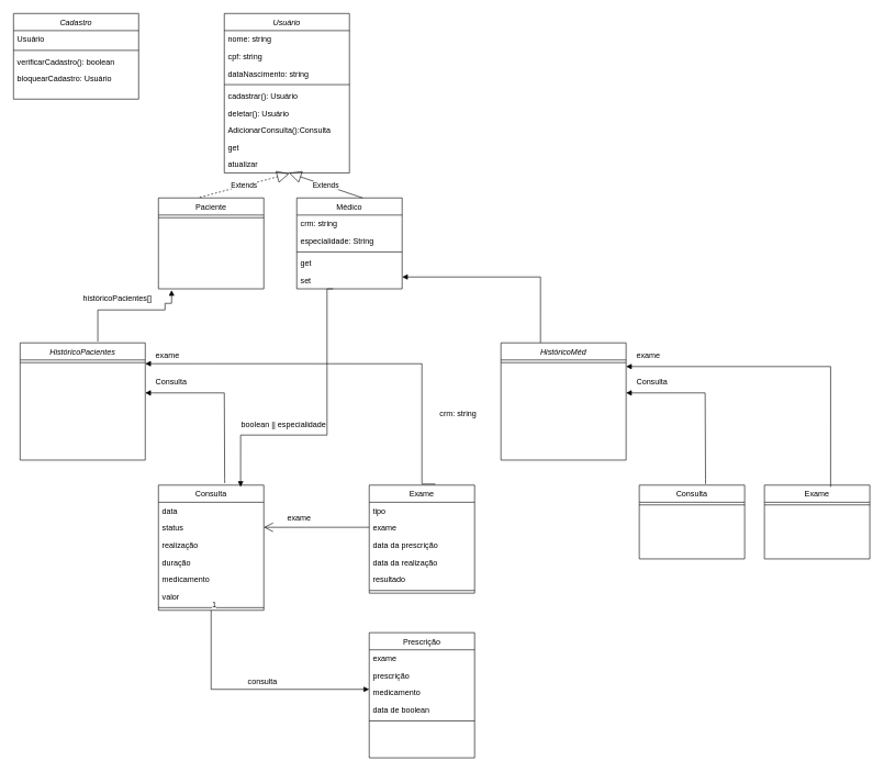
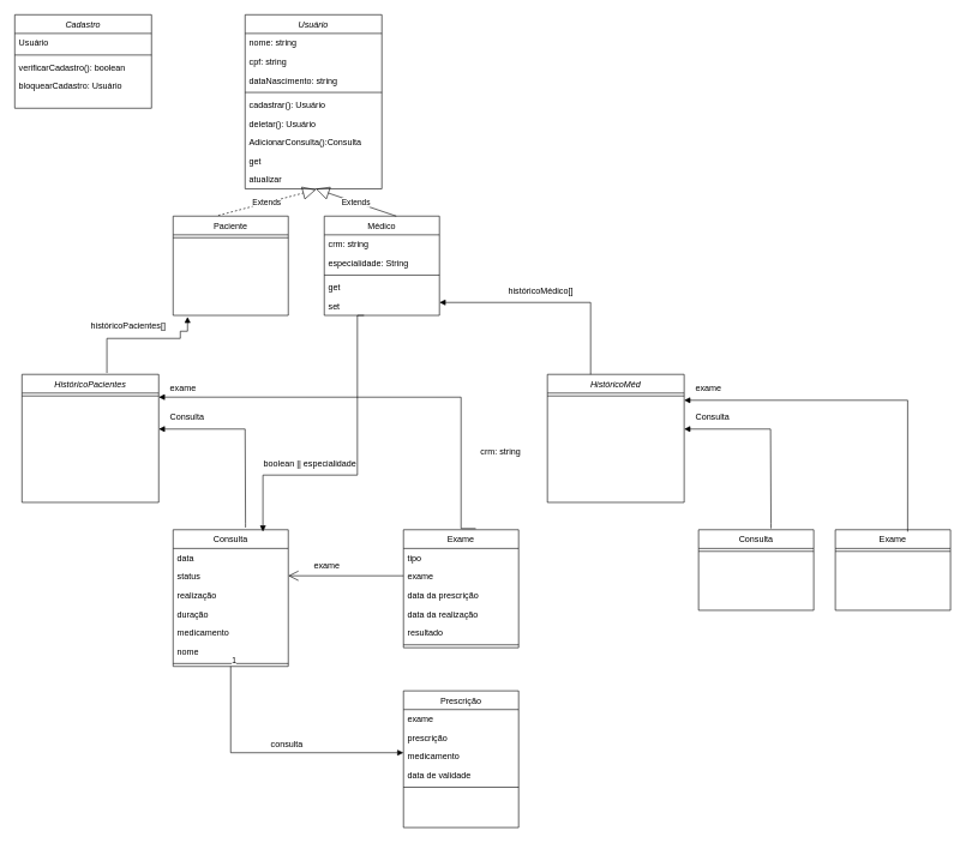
  <mxCell id="0" />
  <mxCell id="1" parent="0" />
  <mxCell id="2" value="Usuário" style="swimlane;fontStyle=2;align=center;verticalAlign=top;childLayout=stackLayout;horizontal=1;startSize=26;horizontalStack=0;resizeParent=1;resizeLast=0;collapsible=1;marginBottom=0;rounded=0;shadow=0;strokeWidth=1;" vertex="1" parent="1"><mxGeometry x="340" y="20" width="190" height="242" as="geometry"><mxRectangle x="230" y="140" width="160" height="26" as="alternateBounds" /></mxGeometry></mxCell>
  <mxCell id="3" value="nome: string" style="text;align=left;verticalAlign=top;spacingLeft=4;spacingRight=4;overflow=hidden;rotatable=0;points=[[0,0.5],[1,0.5]];portConstraint=eastwest;" vertex="1" parent="2"><mxGeometry y="26" width="190" height="26" as="geometry" /></mxCell>
  <mxCell id="4" value="cpf: string" style="text;align=left;verticalAlign=top;spacingLeft=4;spacingRight=4;overflow=hidden;rotatable=0;points=[[0,0.5],[1,0.5]];portConstraint=eastwest;rounded=0;shadow=0;html=0;" vertex="1" parent="2"><mxGeometry y="52" width="190" height="26" as="geometry" /></mxCell>
  <mxCell id="5" value="dataNascimento: string&#10;" style="text;align=left;verticalAlign=top;spacingLeft=4;spacingRight=4;overflow=hidden;rotatable=0;points=[[0,0.5],[1,0.5]];portConstraint=eastwest;rounded=0;shadow=0;html=0;" vertex="1" parent="2"><mxGeometry y="78" width="190" height="26" as="geometry" /></mxCell>
  <mxCell id="6" value="" style="line;html=1;strokeWidth=1;align=left;verticalAlign=middle;spacingTop=-1;spacingLeft=3;spacingRight=3;rotatable=0;labelPosition=right;points=[];portConstraint=eastwest;" vertex="1" parent="2"><mxGeometry y="104" width="190" height="8" as="geometry" /></mxCell>
  <mxCell id="7" value="cadastrar(): Usuário" style="text;align=left;verticalAlign=top;spacingLeft=4;spacingRight=4;overflow=hidden;rotatable=0;points=[[0,0.5],[1,0.5]];portConstraint=eastwest;" vertex="1" parent="2"><mxGeometry y="112" width="190" height="26" as="geometry" /></mxCell>
  <mxCell id="8" value="deletar(): Usuário" style="text;align=left;verticalAlign=top;spacingLeft=4;spacingRight=4;overflow=hidden;rotatable=0;points=[[0,0.5],[1,0.5]];portConstraint=eastwest;" vertex="1" parent="2"><mxGeometry y="138" width="190" height="26" as="geometry" /></mxCell>
  <mxCell id="9" value="AdicionarConsulta():Consulta&#10;&#10;" style="text;align=left;verticalAlign=top;spacingLeft=4;spacingRight=4;overflow=hidden;rotatable=0;points=[[0,0.5],[1,0.5]];portConstraint=eastwest;" vertex="1" parent="2"><mxGeometry y="164" width="190" height="26" as="geometry" /></mxCell>
  <mxCell id="10" value="get&#10;" style="text;align=left;verticalAlign=top;spacingLeft=4;spacingRight=4;overflow=hidden;rotatable=0;points=[[0,0.5],[1,0.5]];portConstraint=eastwest;" vertex="1" parent="2"><mxGeometry y="190" width="190" height="26" as="geometry" /></mxCell>
  <mxCell id="11" value="atualizar" style="text;align=left;verticalAlign=top;spacingLeft=4;spacingRight=4;overflow=hidden;rotatable=0;points=[[0,0.5],[1,0.5]];portConstraint=eastwest;" vertex="1" parent="2"><mxGeometry y="216" width="190" height="26" as="geometry" /></mxCell>
  <mxCell id="12" value="Paciente" style="swimlane;fontStyle=0;align=center;verticalAlign=top;childLayout=stackLayout;horizontal=1;startSize=26;horizontalStack=0;resizeParent=1;resizeLast=0;collapsible=1;marginBottom=0;rounded=0;shadow=0;strokeWidth=1;" vertex="1" parent="1"><mxGeometry x="240" y="300" width="160" height="138" as="geometry"><mxRectangle x="130" y="380" width="160" height="26" as="alternateBounds" /></mxGeometry></mxCell>
  <mxCell id="13" value="" style="line;html=1;strokeWidth=1;align=left;verticalAlign=middle;spacingTop=-1;spacingLeft=3;spacingRight=3;rotatable=0;labelPosition=right;points=[];portConstraint=eastwest;" vertex="1" parent="12"><mxGeometry y="26" width="160" height="8" as="geometry" /></mxCell>
  <mxCell id="14" value="Médico" style="swimlane;fontStyle=0;align=center;verticalAlign=top;childLayout=stackLayout;horizontal=1;startSize=26;horizontalStack=0;resizeParent=1;resizeLast=0;collapsible=1;marginBottom=0;rounded=0;shadow=0;strokeWidth=1;" vertex="1" parent="1"><mxGeometry x="450" y="300" width="160" height="138" as="geometry"><mxRectangle x="340" y="380" width="170" height="26" as="alternateBounds" /></mxGeometry></mxCell>
  <mxCell id="15" value="crm: string" style="text;align=left;verticalAlign=top;spacingLeft=4;spacingRight=4;overflow=hidden;rotatable=0;points=[[0,0.5],[1,0.5]];portConstraint=eastwest;rounded=0;shadow=0;html=0;" vertex="1" parent="14"><mxGeometry y="26" width="160" height="26" as="geometry" /></mxCell>
  <mxCell id="16" value="especialidade: String" style="text;align=left;verticalAlign=top;spacingLeft=4;spacingRight=4;overflow=hidden;rotatable=0;points=[[0,0.5],[1,0.5]];portConstraint=eastwest;rounded=0;shadow=0;html=0;" vertex="1" parent="14"><mxGeometry y="52" width="160" height="26" as="geometry" /></mxCell>
  <mxCell id="17" value="" style="line;html=1;strokeWidth=1;align=left;verticalAlign=middle;spacingTop=-1;spacingLeft=3;spacingRight=3;rotatable=0;labelPosition=right;points=[];portConstraint=eastwest;" vertex="1" parent="14"><mxGeometry y="78" width="160" height="8" as="geometry" /></mxCell>
  <mxCell id="18" value="get&#10;" style="text;align=left;verticalAlign=top;spacingLeft=4;spacingRight=4;overflow=hidden;rotatable=0;points=[[0,0.5],[1,0.5]];portConstraint=eastwest;" vertex="1" parent="14"><mxGeometry y="86" width="160" height="26" as="geometry" /></mxCell>
  <mxCell id="19" value="set&#10;" style="text;align=left;verticalAlign=top;spacingLeft=4;spacingRight=4;overflow=hidden;rotatable=0;points=[[0,0.5],[1,0.5]];portConstraint=eastwest;" vertex="1" parent="14"><mxGeometry y="112" width="160" height="26" as="geometry" /></mxCell>
  <mxCell id="20" value="Cadastro" style="swimlane;fontStyle=2;align=center;verticalAlign=top;childLayout=stackLayout;horizontal=1;startSize=26;horizontalStack=0;resizeParent=1;resizeLast=0;collapsible=1;marginBottom=0;rounded=0;shadow=0;strokeWidth=1;" vertex="1" parent="1"><mxGeometry x="20" y="20" width="190" height="130" as="geometry"><mxRectangle x="230" y="140" width="160" height="26" as="alternateBounds" /></mxGeometry></mxCell>
  <mxCell id="21" value="Usuário" style="text;align=left;verticalAlign=top;spacingLeft=4;spacingRight=4;overflow=hidden;rotatable=0;points=[[0,0.5],[1,0.5]];portConstraint=eastwest;" vertex="1" parent="20"><mxGeometry y="26" width="190" height="26" as="geometry" /></mxCell>
  <mxCell id="22" value="" style="line;html=1;strokeWidth=1;align=left;verticalAlign=middle;spacingTop=-1;spacingLeft=3;spacingRight=3;rotatable=0;labelPosition=right;points=[];portConstraint=eastwest;" vertex="1" parent="20"><mxGeometry y="52" width="190" height="8" as="geometry" /></mxCell>
  <mxCell id="23" value="verificarCadastro(): boolean" style="text;align=left;verticalAlign=top;spacingLeft=4;spacingRight=4;overflow=hidden;rotatable=0;points=[[0,0.5],[1,0.5]];portConstraint=eastwest;" vertex="1" parent="20"><mxGeometry y="60" width="190" height="26" as="geometry" /></mxCell>
  <mxCell id="24" value="bloquearCadastro: Usuário" style="text;align=left;verticalAlign=top;spacingLeft=4;spacingRight=4;overflow=hidden;rotatable=0;points=[[0,0.5],[1,0.5]];portConstraint=eastwest;" vertex="1" parent="20"><mxGeometry y="86" width="190" height="26" as="geometry" /></mxCell>
  <mxCell id="25" value="HistóricoPacientes" style="swimlane;fontStyle=2;align=center;verticalAlign=top;childLayout=stackLayout;horizontal=1;startSize=26;horizontalStack=0;resizeParent=1;resizeLast=0;collapsible=1;marginBottom=0;rounded=0;shadow=0;strokeWidth=1;" vertex="1" parent="1"><mxGeometry x="30" y="520" width="190" height="178" as="geometry"><mxRectangle x="230" y="140" width="160" height="26" as="alternateBounds" /></mxGeometry></mxCell>
  <mxCell id="26" value="" style="line;html=1;strokeWidth=1;align=left;verticalAlign=middle;spacingTop=-1;spacingLeft=3;spacingRight=3;rotatable=0;labelPosition=right;points=[];portConstraint=eastwest;" vertex="1" parent="25"><mxGeometry y="26" width="190" height="8" as="geometry" /></mxCell>
  <mxCell id="27" value="Consulta" style="swimlane;fontStyle=0;align=center;verticalAlign=top;childLayout=stackLayout;horizontal=1;startSize=26;horizontalStack=0;resizeParent=1;resizeLast=0;collapsible=1;marginBottom=0;rounded=0;shadow=0;strokeWidth=1;" vertex="1" parent="1"><mxGeometry x="240" y="736" width="160" height="190" as="geometry"><mxRectangle x="340" y="380" width="170" height="26" as="alternateBounds" /></mxGeometry></mxCell>
  <mxCell id="28" value="data&#10;" style="text;align=left;verticalAlign=top;spacingLeft=4;spacingRight=4;overflow=hidden;rotatable=0;points=[[0,0.5],[1,0.5]];portConstraint=eastwest;rounded=0;shadow=0;html=0;" vertex="1" parent="27"><mxGeometry y="26" width="160" height="26" as="geometry" /></mxCell>
  <mxCell id="29" value="status" style="text;align=left;verticalAlign=top;spacingLeft=4;spacingRight=4;overflow=hidden;rotatable=0;points=[[0,0.5],[1,0.5]];portConstraint=eastwest;rounded=0;shadow=0;html=0;" vertex="1" parent="27"><mxGeometry y="52" width="160" height="26" as="geometry" /></mxCell>
  <mxCell id="30" value="realização" style="text;align=left;verticalAlign=top;spacingLeft=4;spacingRight=4;overflow=hidden;rotatable=0;points=[[0,0.5],[1,0.5]];portConstraint=eastwest;rounded=0;shadow=0;html=0;" vertex="1" parent="27"><mxGeometry y="78" width="160" height="26" as="geometry" /></mxCell>
  <mxCell id="31" value="duração" style="text;align=left;verticalAlign=top;spacingLeft=4;spacingRight=4;overflow=hidden;rotatable=0;points=[[0,0.5],[1,0.5]];portConstraint=eastwest;rounded=0;shadow=0;html=0;" vertex="1" parent="27"><mxGeometry y="104" width="160" height="26" as="geometry" /></mxCell>
  <mxCell id="32" value="medicamento" style="text;align=left;verticalAlign=top;spacingLeft=4;spacingRight=4;overflow=hidden;rotatable=0;points=[[0,0.5],[1,0.5]];portConstraint=eastwest;rounded=0;shadow=0;html=0;" vertex="1" parent="27"><mxGeometry y="130" width="160" height="26" as="geometry" /></mxCell>
- <mxCell id="33" value="valor&#10;" style="text;align=left;verticalAlign=top;spacingLeft=4;spacingRight=4;overflow=hidden;rotatable=0;points=[[0,0.5],[1,0.5]];portConstraint=eastwest;rounded=0;shadow=0;html=0;" vertex="1" parent="27"><mxGeometry y="156" width="160" height="26" as="geometry" /></mxCell>
+ <mxCell id="33" value="nome&#10;" style="text;align=left;verticalAlign=top;spacingLeft=4;spacingRight=4;overflow=hidden;rotatable=0;points=[[0,0.5],[1,0.5]];portConstraint=eastwest;rounded=0;shadow=0;html=0;" vertex="1" parent="27"><mxGeometry y="156" width="160" height="26" as="geometry" /></mxCell>
  <mxCell id="34" value="" style="line;html=1;strokeWidth=1;align=left;verticalAlign=middle;spacingTop=-1;spacingLeft=3;spacingRight=3;rotatable=0;labelPosition=right;points=[];portConstraint=eastwest;" vertex="1" parent="27"><mxGeometry y="182" width="160" height="8" as="geometry" /></mxCell>
  <mxCell id="35" value="Exame" style="swimlane;fontStyle=0;align=center;verticalAlign=top;childLayout=stackLayout;horizontal=1;startSize=26;horizontalStack=0;resizeParent=1;resizeLast=0;collapsible=1;marginBottom=0;rounded=0;shadow=0;strokeWidth=1;" vertex="1" parent="1"><mxGeometry x="560" y="736" width="160" height="164" as="geometry"><mxRectangle x="340" y="380" width="170" height="26" as="alternateBounds" /></mxGeometry></mxCell>
  <mxCell id="36" value="tipo" style="text;align=left;verticalAlign=top;spacingLeft=4;spacingRight=4;overflow=hidden;rotatable=0;points=[[0,0.5],[1,0.5]];portConstraint=eastwest;rounded=0;shadow=0;html=0;" vertex="1" parent="35"><mxGeometry y="26" width="160" height="26" as="geometry" /></mxCell>
  <mxCell id="37" value="exame" style="text;align=left;verticalAlign=top;spacingLeft=4;spacingRight=4;overflow=hidden;rotatable=0;points=[[0,0.5],[1,0.5]];portConstraint=eastwest;rounded=0;shadow=0;html=0;" vertex="1" parent="35"><mxGeometry y="52" width="160" height="26" as="geometry" /></mxCell>
  <mxCell id="38" value="data da prescrição" style="text;align=left;verticalAlign=top;spacingLeft=4;spacingRight=4;overflow=hidden;rotatable=0;points=[[0,0.5],[1,0.5]];portConstraint=eastwest;rounded=0;shadow=0;html=0;" vertex="1" parent="35"><mxGeometry y="78" width="160" height="26" as="geometry" /></mxCell>
  <mxCell id="39" value="data da realização" style="text;align=left;verticalAlign=top;spacingLeft=4;spacingRight=4;overflow=hidden;rotatable=0;points=[[0,0.5],[1,0.5]];portConstraint=eastwest;rounded=0;shadow=0;html=0;" vertex="1" parent="35"><mxGeometry y="104" width="160" height="26" as="geometry" /></mxCell>
  <mxCell id="40" value="resultado" style="text;align=left;verticalAlign=top;spacingLeft=4;spacingRight=4;overflow=hidden;rotatable=0;points=[[0,0.5],[1,0.5]];portConstraint=eastwest;rounded=0;shadow=0;html=0;" vertex="1" parent="35"><mxGeometry y="130" width="160" height="26" as="geometry" /></mxCell>
  <mxCell id="41" value="" style="line;html=1;strokeWidth=1;align=left;verticalAlign=middle;spacingTop=-1;spacingLeft=3;spacingRight=3;rotatable=0;labelPosition=right;points=[];portConstraint=eastwest;" vertex="1" parent="35"><mxGeometry y="156" width="160" height="8" as="geometry" /></mxCell>
  <mxCell id="42" value="" style="endArrow=block;endFill=1;html=1;edgeStyle=orthogonalEdgeStyle;align=left;verticalAlign=top;rounded=0;exitX=0.629;exitY=-0.016;exitDx=0;exitDy=0;exitPerimeter=0;" edge="1" parent="1" source="27"><mxGeometry x="-1" relative="1" as="geometry"><mxPoint x="380" y="726" as="sourcePoint" /><mxPoint x="220" y="596" as="targetPoint" /><Array as="points"><mxPoint x="341" y="727" /><mxPoint x="340" y="727" /><mxPoint x="340" y="596" /></Array></mxGeometry></mxCell>
  <mxCell id="43" value="Consulta" style="text;align=left;verticalAlign=top;spacingLeft=4;spacingRight=4;overflow=hidden;rotatable=0;points=[[0,0.5],[1,0.5]];portConstraint=eastwest;rounded=0;shadow=0;html=0;" vertex="1" parent="1"><mxGeometry x="230" y="566" width="190" height="26" as="geometry" /></mxCell>
  <mxCell id="44" value="" style="endArrow=block;endFill=1;html=1;edgeStyle=orthogonalEdgeStyle;align=left;verticalAlign=top;rounded=0;exitX=0.628;exitY=0.024;exitDx=0;exitDy=0;exitPerimeter=0;" edge="1" parent="1"><mxGeometry x="-1" relative="1" as="geometry"><mxPoint x="660.48" y="734.348" as="sourcePoint" /><mxPoint x="220" y="551.66" as="targetPoint" /><Array as="points"><mxPoint x="640" y="734" /><mxPoint x="640" y="552" /></Array></mxGeometry></mxCell>
  <mxCell id="45" value="exame" style="text;align=left;verticalAlign=top;spacingLeft=4;spacingRight=4;overflow=hidden;rotatable=0;points=[[0,0.5],[1,0.5]];portConstraint=eastwest;rounded=0;shadow=0;html=0;" vertex="1" parent="1"><mxGeometry x="230" y="526" width="190" height="26" as="geometry" /></mxCell>
  <mxCell id="46" value="" style="endArrow=block;endFill=1;html=1;edgeStyle=orthogonalEdgeStyle;align=left;verticalAlign=top;rounded=0;exitX=0.621;exitY=-0.011;exitDx=0;exitDy=0;exitPerimeter=0;" edge="1" parent="1" source="25"><mxGeometry x="-1" relative="1" as="geometry"><mxPoint x="210" y="490" as="sourcePoint" /><mxPoint x="260" y="440" as="targetPoint" /><Array as="points"><mxPoint x="148" y="470" /><mxPoint x="250" y="470" /><mxPoint x="250" y="460" /><mxPoint x="260" y="460" /></Array></mxGeometry></mxCell>
  <mxCell id="47" value="históricoPacientes[]" style="text;align=left;verticalAlign=top;spacingLeft=4;spacingRight=4;overflow=hidden;rotatable=0;points=[[0,0.5],[1,0.5]];portConstraint=eastwest;rounded=0;shadow=0;html=0;" vertex="1" parent="1"><mxGeometry x="120" y="438" width="190" height="26" as="geometry" /></mxCell>
  <mxCell id="48" value="HistóricoMéd" style="swimlane;fontStyle=2;align=center;verticalAlign=top;childLayout=stackLayout;horizontal=1;startSize=26;horizontalStack=0;resizeParent=1;resizeLast=0;collapsible=1;marginBottom=0;rounded=0;shadow=0;strokeWidth=1;" vertex="1" parent="1"><mxGeometry x="760" y="520" width="190" height="178" as="geometry"><mxRectangle x="230" y="140" width="160" height="26" as="alternateBounds" /></mxGeometry></mxCell>
  <mxCell id="49" value="" style="line;html=1;strokeWidth=1;align=left;verticalAlign=middle;spacingTop=-1;spacingLeft=3;spacingRight=3;rotatable=0;labelPosition=right;points=[];portConstraint=eastwest;" vertex="1" parent="48"><mxGeometry y="26" width="190" height="8" as="geometry" /></mxCell>
  <mxCell id="50" value="Consulta" style="swimlane;fontStyle=0;align=center;verticalAlign=top;childLayout=stackLayout;horizontal=1;startSize=26;horizontalStack=0;resizeParent=1;resizeLast=0;collapsible=1;marginBottom=0;rounded=0;shadow=0;strokeWidth=1;" vertex="1" parent="1"><mxGeometry x="970" y="736" width="160" height="112" as="geometry"><mxRectangle x="340" y="380" width="170" height="26" as="alternateBounds" /></mxGeometry></mxCell>
  <mxCell id="51" value="" style="line;html=1;strokeWidth=1;align=left;verticalAlign=middle;spacingTop=-1;spacingLeft=3;spacingRight=3;rotatable=0;labelPosition=right;points=[];portConstraint=eastwest;" vertex="1" parent="50"><mxGeometry y="26" width="160" height="8" as="geometry" /></mxCell>
  <mxCell id="52" value="Exame" style="swimlane;fontStyle=0;align=center;verticalAlign=top;childLayout=stackLayout;horizontal=1;startSize=26;horizontalStack=0;resizeParent=1;resizeLast=0;collapsible=1;marginBottom=0;rounded=0;shadow=0;strokeWidth=1;" vertex="1" parent="1"><mxGeometry x="1160" y="736" width="160" height="112" as="geometry"><mxRectangle x="340" y="380" width="170" height="26" as="alternateBounds" /></mxGeometry></mxCell>
  <mxCell id="53" value="" style="line;html=1;strokeWidth=1;align=left;verticalAlign=middle;spacingTop=-1;spacingLeft=3;spacingRight=3;rotatable=0;labelPosition=right;points=[];portConstraint=eastwest;" vertex="1" parent="52"><mxGeometry y="26" width="160" height="8" as="geometry" /></mxCell>
  <mxCell id="54" value="" style="endArrow=block;endFill=1;html=1;edgeStyle=orthogonalEdgeStyle;align=left;verticalAlign=top;rounded=0;exitX=0.629;exitY=-0.016;exitDx=0;exitDy=0;exitPerimeter=0;" edge="1" parent="1" source="50"><mxGeometry x="-1" relative="1" as="geometry"><mxPoint x="1110" y="726" as="sourcePoint" /><mxPoint x="950" y="596" as="targetPoint" /><Array as="points"><mxPoint x="1071" y="727" /><mxPoint x="1070" y="727" /><mxPoint x="1070" y="596" /></Array></mxGeometry></mxCell>
  <mxCell id="55" value="Consulta" style="text;align=left;verticalAlign=top;spacingLeft=4;spacingRight=4;overflow=hidden;rotatable=0;points=[[0,0.5],[1,0.5]];portConstraint=eastwest;rounded=0;shadow=0;html=0;" vertex="1" parent="1"><mxGeometry x="960" y="566" width="190" height="26" as="geometry" /></mxCell>
  <mxCell id="56" value="" style="endArrow=block;endFill=1;html=1;edgeStyle=orthogonalEdgeStyle;align=left;verticalAlign=top;rounded=0;exitX=0.628;exitY=0.024;exitDx=0;exitDy=0;exitPerimeter=0;" edge="1" parent="1" source="52"><mxGeometry x="-1" relative="1" as="geometry"><mxPoint x="1260" y="726" as="sourcePoint" /><mxPoint x="950" y="556" as="targetPoint" /><Array as="points"><mxPoint x="1260" y="556" /></Array></mxGeometry></mxCell>
  <mxCell id="57" value="exame" style="text;align=left;verticalAlign=top;spacingLeft=4;spacingRight=4;overflow=hidden;rotatable=0;points=[[0,0.5],[1,0.5]];portConstraint=eastwest;rounded=0;shadow=0;html=0;" vertex="1" parent="1"><mxGeometry x="960" y="526" width="190" height="26" as="geometry" /></mxCell>
  <mxCell id="58" value="" style="endArrow=block;endFill=1;html=1;edgeStyle=orthogonalEdgeStyle;align=left;verticalAlign=top;rounded=0;exitX=0.316;exitY=0;exitDx=0;exitDy=0;exitPerimeter=0;" edge="1" parent="1" source="48"><mxGeometry x="-1" relative="1" as="geometry"><mxPoint x="823.27" y="492.848" as="sourcePoint" /><mxPoint x="610" y="420" as="targetPoint" /><Array as="points"><mxPoint x="820" y="420" /></Array></mxGeometry></mxCell>
+ <mxCell id="59" value="históricoMédico[]" style="text;align=left;verticalAlign=top;spacingLeft=4;spacingRight=4;overflow=hidden;rotatable=0;points=[[0,0.5],[1,0.5]];portConstraint=eastwest;rounded=0;shadow=0;html=0;" vertex="1" parent="1"><mxGeometry x="700" y="390" width="190" height="26" as="geometry" /></mxCell>
  <mxCell id="60" value="Extends" style="endArrow=block;endSize=16;endFill=0;html=1;rounded=0;entryX=0.518;entryY=1.05;entryDx=0;entryDy=0;entryPerimeter=0;exitX=0.392;exitY=-0.007;exitDx=0;exitDy=0;exitPerimeter=0;dashed=1;" edge="1" parent="1" source="12" target="11"><mxGeometry width="160" relative="1" as="geometry"><mxPoint x="290" y="290" as="sourcePoint" /><mxPoint x="450" y="290" as="targetPoint" /></mxGeometry></mxCell>
  <mxCell id="61" value="Extends" style="endArrow=block;endSize=16;endFill=0;html=1;rounded=0;exitX=0.625;exitY=0;exitDx=0;exitDy=0;exitPerimeter=0;entryX=0.518;entryY=1.004;entryDx=0;entryDy=0;entryPerimeter=0;" edge="1" parent="1" source="14" target="11"><mxGeometry width="160" relative="1" as="geometry"><mxPoint x="313" y="309" as="sourcePoint" /><mxPoint x="440" y="270" as="targetPoint" /></mxGeometry></mxCell>
  <mxCell id="62" value="crm: string" style="text;align=left;verticalAlign=top;spacingLeft=4;spacingRight=4;overflow=hidden;rotatable=0;points=[[0,0.5],[1,0.5]];portConstraint=eastwest;rounded=0;shadow=0;html=0;" vertex="1" parent="1"><mxGeometry x="661.31" y="613.5" width="160" height="26" as="geometry" /></mxCell>
  <mxCell id="63" value="" style="endArrow=block;endFill=1;html=1;edgeStyle=orthogonalEdgeStyle;align=left;verticalAlign=top;rounded=0;entryX=0.872;entryY=0.024;entryDx=0;entryDy=0;entryPerimeter=0;" edge="1" parent="1"><mxGeometry x="-1" relative="1" as="geometry"><mxPoint x="505.24" y="438" as="sourcePoint" /><mxPoint x="364.76" y="738.688" as="targetPoint" /><Array as="points"><mxPoint x="496" y="438" /><mxPoint x="496" y="660" /><mxPoint x="365" y="660" /></Array></mxGeometry></mxCell>
  <mxCell id="64" value="boolean || especialidade" style="text;align=left;verticalAlign=top;spacingLeft=4;spacingRight=4;overflow=hidden;rotatable=0;points=[[0,0.5],[1,0.5]];portConstraint=eastwest;rounded=0;shadow=0;html=0;" vertex="1" parent="1"><mxGeometry x="360" y="630" width="190" height="26" as="geometry" /></mxCell>
  <mxCell id="65" value="" style="endArrow=open;endFill=1;endSize=12;html=1;rounded=0;" edge="1" parent="1"><mxGeometry width="160" relative="1" as="geometry"><mxPoint x="560" y="800" as="sourcePoint" /><mxPoint x="400" y="800" as="targetPoint" /></mxGeometry></mxCell>
  <mxCell id="66" value="exame" style="text;align=left;verticalAlign=top;spacingLeft=4;spacingRight=4;overflow=hidden;rotatable=0;points=[[0,0.5],[1,0.5]];portConstraint=eastwest;rounded=0;shadow=0;html=0;" vertex="1" parent="1"><mxGeometry x="430" y="772" width="160" height="26" as="geometry" /></mxCell>
  <mxCell id="67" value="Prescrição" style="swimlane;fontStyle=0;align=center;verticalAlign=top;childLayout=stackLayout;horizontal=1;startSize=26;horizontalStack=0;resizeParent=1;resizeLast=0;collapsible=1;marginBottom=0;rounded=0;shadow=0;strokeWidth=1;" vertex="1" parent="1"><mxGeometry x="560" y="960" width="160" height="190" as="geometry"><mxRectangle x="340" y="380" width="170" height="26" as="alternateBounds" /></mxGeometry></mxCell>
  <mxCell id="68" value="exame" style="text;align=left;verticalAlign=top;spacingLeft=4;spacingRight=4;overflow=hidden;rotatable=0;points=[[0,0.5],[1,0.5]];portConstraint=eastwest;rounded=0;shadow=0;html=0;" vertex="1" parent="67"><mxGeometry y="26" width="160" height="26" as="geometry" /></mxCell>
  <mxCell id="69" value="prescrição" style="text;align=left;verticalAlign=top;spacingLeft=4;spacingRight=4;overflow=hidden;rotatable=0;points=[[0,0.5],[1,0.5]];portConstraint=eastwest;rounded=0;shadow=0;html=0;" vertex="1" parent="67"><mxGeometry y="52" width="160" height="26" as="geometry" /></mxCell>
  <mxCell id="70" value="medicamento" style="text;align=left;verticalAlign=top;spacingLeft=4;spacingRight=4;overflow=hidden;rotatable=0;points=[[0,0.5],[1,0.5]];portConstraint=eastwest;rounded=0;shadow=0;html=0;" vertex="1" parent="67"><mxGeometry y="78" width="160" height="26" as="geometry" /></mxCell>
- <mxCell id="71" value="data de boolean" style="text;align=left;verticalAlign=top;spacingLeft=4;spacingRight=4;overflow=hidden;rotatable=0;points=[[0,0.5],[1,0.5]];portConstraint=eastwest;rounded=0;shadow=0;html=0;" vertex="1" parent="67"><mxGeometry y="104" width="160" height="26" as="geometry" /></mxCell>
+ <mxCell id="71" value="data de validade" style="text;align=left;verticalAlign=top;spacingLeft=4;spacingRight=4;overflow=hidden;rotatable=0;points=[[0,0.5],[1,0.5]];portConstraint=eastwest;rounded=0;shadow=0;html=0;" vertex="1" parent="67"><mxGeometry y="104" width="160" height="26" as="geometry" /></mxCell>
  <mxCell id="72" value="" style="line;html=1;strokeWidth=1;align=left;verticalAlign=middle;spacingTop=-1;spacingLeft=3;spacingRight=3;rotatable=0;labelPosition=right;points=[];portConstraint=eastwest;" vertex="1" parent="67"><mxGeometry y="130" width="160" height="8" as="geometry" /></mxCell>
  <mxCell id="73" value="" style="endArrow=block;endFill=1;html=1;edgeStyle=orthogonalEdgeStyle;align=left;verticalAlign=top;rounded=0;entryX=0;entryY=0.308;entryDx=0;entryDy=0;entryPerimeter=0;" edge="1" parent="1" target="70"><mxGeometry x="-1" relative="1" as="geometry"><mxPoint x="320" y="926" as="sourcePoint" /><mxPoint x="537.28" y="1067.41" as="targetPoint" /><Array as="points"><mxPoint x="320" y="1046" /></Array></mxGeometry></mxCell>
  <mxCell id="74" value="1" style="edgeLabel;resizable=0;html=1;align=left;verticalAlign=bottom;" connectable="0" vertex="1" parent="73"><mxGeometry x="-1" relative="1" as="geometry" /></mxCell>
  <mxCell id="75" value="consulta&#10;" style="text;align=left;verticalAlign=top;spacingLeft=4;spacingRight=4;overflow=hidden;rotatable=0;points=[[0,0.5],[1,0.5]];portConstraint=eastwest;rounded=0;shadow=0;html=0;" vertex="1" parent="1"><mxGeometry x="370" y="1020" width="160" height="26" as="geometry" /></mxCell>
